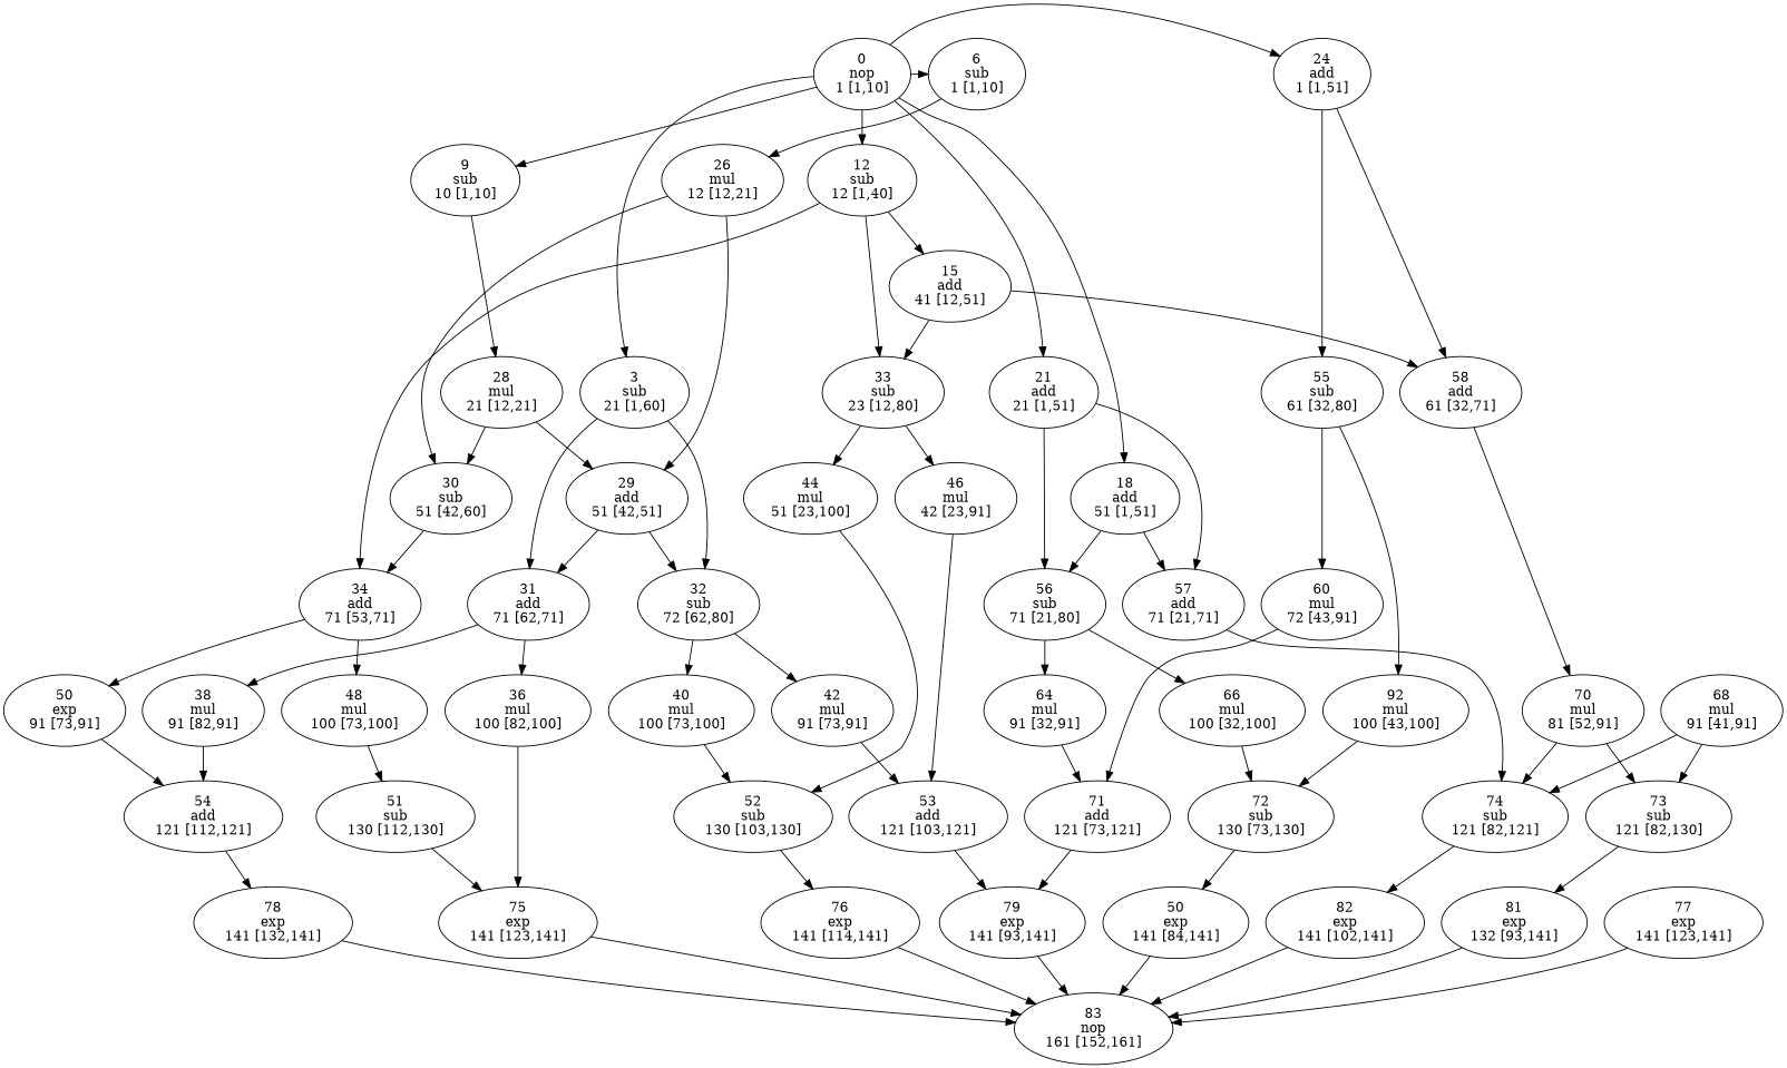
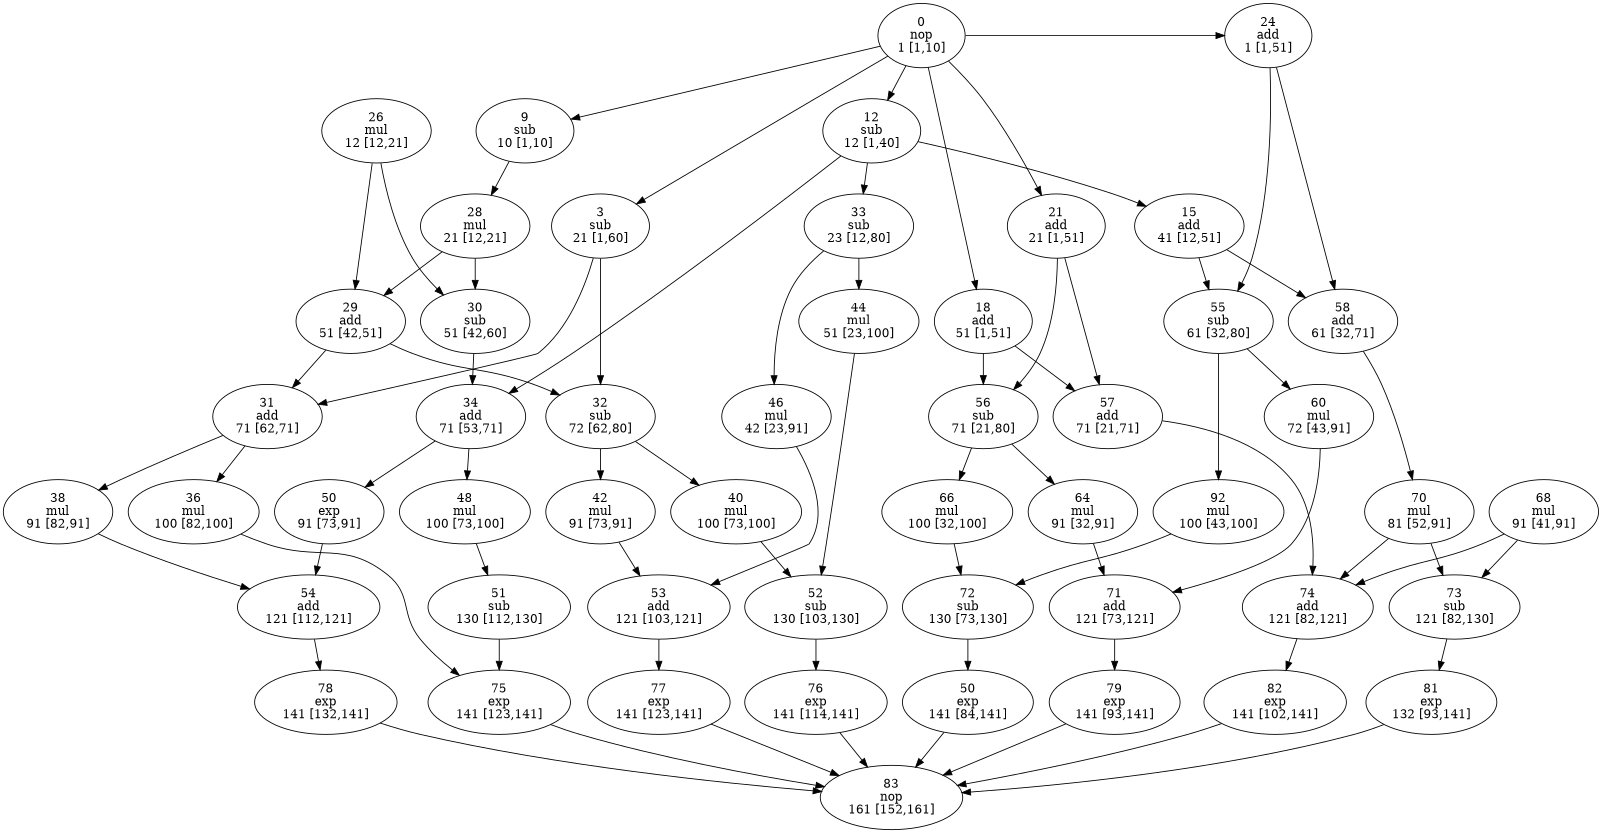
  strict digraph {
    node [area=2 delay=20 fontcolor=black scheduled=1 style=empty time_step=141 tl=141 ts=1]
    n1 [area=0 delay=0 label="83\nnop\n161 [152,161]" time_step=161 tl=161 ts=152]
    n2 [label="81\nexp\n132 [93,141]" time_step=132 ts=93]
    n3 [area=17 delay=30 label="92\nmul\n100 [43,100]" time_step=100 tl=100 ts=43]
    n4 [area=17 delay=30 label="66\nmul\n100 [32,100]" time_step=100 tl=100 ts=32]
    n5 [area=17 delay=30 label="48\nmul\n100 [73,100]" time_step=100 tl=100 ts=73]
    n6 [area=17 delay=30 label="40\nmul\n100 [73,100]" time_step=100 tl=100 ts=73]
    n7 [area=17 delay=30 label="36\nmul\n100 [82,100]" time_step=100 tl=100 ts=82]
    n8 [delay=11 label="52\nsub\n130 [103,130]" time_step=130 tl=130 ts=103]
    n9 [delay=11 label="72\nsub\n130 [73,130]" time_step=130 tl=130 ts=73]
    n10 [delay=11 label="51\nsub\n130 [112,130]" time_step=130 tl=130 ts=112]
    n11 [delay=11 label="56\nsub\n71 [21,80]" time_step=71 tl=80 ts=21]
    n12 [label="31\nadd\n71 [62,71]" time_step=71 tl=71 ts=62]
    n13 [label="34\nadd\n71 [53,71]" time_step=71 tl=71 ts=53]
    n14 [label="57\nadd\n71 [21,71]" time_step=71 tl=71 ts=21]
    n15 [area=17 delay=30 label="60\nmul\n72 [43,91]" time_step=72 tl=91 ts=43]
    n16 [delay=11 label="32\nsub\n72 [62,80]" time_step=72 tl=80 ts=62]
    n17 [label="15\nadd\n41 [12,51]" time_step=41 tl=51 ts=12]
    n18 [area=17 delay=30 label="46\nmul\n42 [23,91]" time_step=42 tl=91 ts=23]
    n19 [area=17 delay=30 label="44\nmul\n51 [23,100]" time_step=51 tl=100 ts=23]
    n20 [label="29\nadd\n51 [42,51]" time_step=51 tl=51 ts=42]
    n21 [label="18\nadd\n51 [1,51]" time_step=51 tl=51]
    n22 [delay=11 label="30\nsub\n51 [42,60]" time_step=51 tl=60 ts=42]
    n23 [area=17 delay=30 label="26\nmul\n12 [12,21]" time_step=12 tl=21 ts=12]
    n24 [delay=11 label="12\nsub\n12 [1,40]" time_step=12 tl=40]
    n25 [label="50\nexp\n141 [84,141]" ts=84]
    n26 [label="82\nexp\n141 [102,141]" ts=102]
    n27 [label="77\nexp\n141 [123,141]" ts=123]
    n28 [label="76\nexp\n141 [114,141]" ts=114]
    n29 [label="75\nexp\n141 [123,141]" ts=123]
    n30 [label="79\nexp\n141 [93,141]" ts=93]
    n31 [label="78\nexp\n141 [132,141]" ts=132]
    n32 [label="58\nadd\n61 [32,71]" time_step=61 tl=71 ts=32]
    n33 [delay=11 label="55\nsub\n61 [32,80]" time_step=61 tl=80 ts=32]
    n34 [area=17 delay=30 label="70\nmul\n81 [52,91]" time_step=81 tl=91 ts=52]
    n35 [label="24\nadd\n1 [1,51]" time_step=1 tl=51]
    n36 [area=0 delay=0 label="0\nnop\n1 [1,10]" time_step=1 tl=10]
-   n37 [delay=11 label="6\nsub\n1 [1,10]" time_step=1 tl=10]
    n38 [delay=11 label="33\nsub\n23 [12,80]" time_step=23 tl=80 ts=12]
    n39 [label="54\nadd\n121 [112,121]" time_step=121 tl=121 ts=112]
    n40 [label="53\nadd\n121 [103,121]" time_step=121 tl=121 ts=103]
    n41 [delay=11 label="73\nsub\n121 [82,130]" time_step=121 tl=130 ts=82]
    n42 [label="71\nadd\n121 [73,121]" time_step=121 tl=121 ts=73]
-   n43 [label="74\nsub\n121 [82,121]" time_step=121 tl=121 ts=82]
+   n43 [label="74\nadd\n121 [82,121]" time_step=121 tl=121 ts=82]
    n44 [area=17 delay=30 label="42\nmul\n91 [73,91]" time_step=91 tl=91 ts=73]
    n45 [area=17 delay=30 label="64\nmul\n91 [32,91]" time_step=91 tl=91 ts=32]
    n46 [area=17 delay=30 label="68\nmul\n91 [41,91]" time_step=91 tl=91 ts=41]
    n47 [area=17 delay=30 label="38\nmul\n91 [82,91]" time_step=91 tl=91 ts=82]
    n48 [area=17 delay=30 label="50\nexp\n91 [73,91]" time_step=91 tl=91 ts=73]
    n49 [delay=11 label="9\nsub\n10 [1,10]" time_step=10 tl=10]
    n50 [label="21\nadd\n21 [1,51]" time_step=21 tl=51]
    n51 [area=17 delay=30 label="28\nmul\n21 [12,21]" time_step=21 tl=21 ts=12]
    n52 [delay=11 label="3\nsub\n21 [1,60]" time_step=21 tl=60]
    subgraph sub_1 {
      rank=same
      n1
    }
    subgraph sub_2 {
      rank=same
      n2
    }
    subgraph sub_3 {
      rank=same
      n3
      n4
      n5
      n6
      n7
    }
    subgraph sub_4 {
      rank=same
      n8
      n9
      n10
    }
    subgraph sub_5 {
      rank=same
      n11
      n12
      n13
      n14
    }
    subgraph sub_6 {
      rank=same
      n15
      n16
    }
    subgraph sub_7 {
      rank=same
      n17
    }
    subgraph sub_8 {
      rank=same
      n18
    }
    subgraph sub_9 {
      rank=same
      n19
      n20
      n21
      n22
    }
    subgraph sub_10 {
      rank=same
      n23
      n24
    }
    subgraph sub_11 {
      rank=same
      n25
      n26
      n27
      n28
      n29
      n30
      n31
    }
    subgraph sub_12 {
      rank=same
      n32
      n33
    }
    subgraph sub_13 {
      rank=same
      n34
    }
    subgraph sub_14 {
      rank=same
      n35
      n36
-     n37
    }
    subgraph sub_15 {
      rank=same
      n38
    }
    subgraph sub_16 {
      rank=same
      n39
      n40
      n41
      n42
      n43
    }
    subgraph sub_17 {
      rank=same
      n44
      n45
      n46
      n47
      n48
    }
    subgraph sub_18 {
      rank=same
      n49
    }
    subgraph sub_19 {
      rank=same
      n50
      n51
      n52
    }
    n2 -> n1
    n3 -> n9
    n4 -> n9
    n5 -> n10
    n6 -> n8
    n7 -> n29
    n8 -> n28
    n9 -> n25
    n10 -> n29
    n11 -> n4
    n11 -> n45
    n12 -> n7
    n12 -> n47
    n13 -> n5
    n13 -> n48
    n14 -> n43
    n15 -> n42
    n16 -> n6
    n16 -> n44
    n17 -> n32
-   n17 -> n38
+   n17 -> n33
    n18 -> n40
    n19 -> n8
    n20 -> n12
    n20 -> n16
    n21 -> n11
    n21 -> n14
    n22 -> n13
    n23 -> n20
    n23 -> n22
    n24 -> n13
    n24 -> n17
    n24 -> n38
    n25 -> n1
    n26 -> n1
    n27 -> n1
    n28 -> n1
    n29 -> n1
    n30 -> n1
    n31 -> n1
    n32 -> n34
    n33 -> n3
    n33 -> n15
    n34 -> n41
    n34 -> n43
    n35 -> n32
    n35 -> n33
    n36 -> n21
    n36 -> n24
    n36 -> n35
-   n36 -> n37
    n36 -> n49
    n36 -> n50
    n36 -> n52
-   n37 -> n23
    n38 -> n18
    n38 -> n19
    n39 -> n31
-   n40 -> n30
+   n40 -> n27
    n41 -> n2
    n42 -> n30
    n43 -> n26
    n44 -> n40
    n45 -> n42
    n46 -> n41
    n46 -> n43
    n47 -> n39
    n48 -> n39
    n49 -> n51
    n50 -> n11
    n50 -> n14
    n51 -> n20
    n51 -> n22
    n52 -> n12
    n52 -> n16
  }
